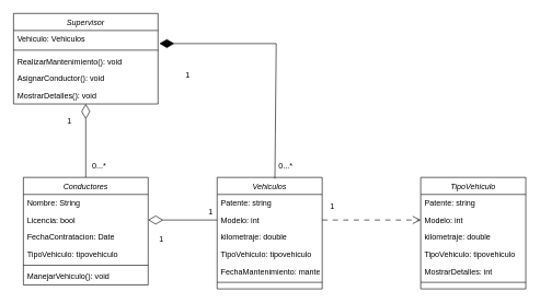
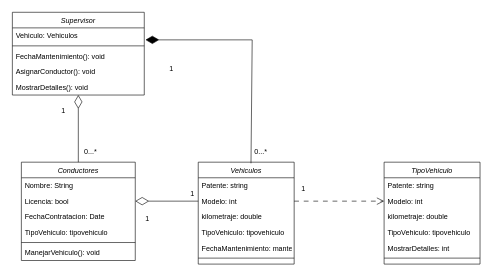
  <mxCell id="0" />
  <mxCell id="1" parent="0" />
  <mxCell id="2" value="Conductores" style="swimlane;fontStyle=2;align=center;verticalAlign=top;childLayout=stackLayout;horizontal=1;startSize=26;horizontalStack=0;resizeParent=1;resizeLast=0;collapsible=1;marginBottom=0;rounded=0;shadow=0;strokeWidth=1;" vertex="1" parent="1"><mxGeometry x="35" y="270" width="190" height="164" as="geometry"><mxRectangle x="230" y="140" width="160" height="26" as="alternateBounds" /></mxGeometry></mxCell>
  <mxCell id="3" value="Nombre: String" style="text;align=left;verticalAlign=top;spacingLeft=4;spacingRight=4;overflow=hidden;rotatable=0;points=[[0,0.5],[1,0.5]];portConstraint=eastwest;" vertex="1" parent="2"><mxGeometry y="26" width="190" height="26" as="geometry" /></mxCell>
  <mxCell id="4" value="Licencia: bool" style="text;align=left;verticalAlign=top;spacingLeft=4;spacingRight=4;overflow=hidden;rotatable=0;points=[[0,0.5],[1,0.5]];portConstraint=eastwest;rounded=0;shadow=0;html=0;" vertex="1" parent="2"><mxGeometry y="52" width="190" height="26" as="geometry" /></mxCell>
  <mxCell id="5" value="FechaContratacion: Date" style="text;align=left;verticalAlign=top;spacingLeft=4;spacingRight=4;overflow=hidden;rotatable=0;points=[[0,0.5],[1,0.5]];portConstraint=eastwest;rounded=0;shadow=0;html=0;" vertex="1" parent="2"><mxGeometry y="78" width="190" height="26" as="geometry" /></mxCell>
  <mxCell id="6" value="TipoVehiculo: tipovehiculo" style="text;align=left;verticalAlign=top;spacingLeft=4;spacingRight=4;overflow=hidden;rotatable=0;points=[[0,0.5],[1,0.5]];portConstraint=eastwest;" vertex="1" parent="2"><mxGeometry y="104" width="190" height="26" as="geometry" /></mxCell>
  <mxCell id="7" value="" style="line;html=1;strokeWidth=1;align=left;verticalAlign=middle;spacingTop=-1;spacingLeft=3;spacingRight=3;rotatable=0;labelPosition=right;points=[];portConstraint=eastwest;" vertex="1" parent="2"><mxGeometry y="130" width="190" height="8" as="geometry" /></mxCell>
  <mxCell id="8" value="ManejarVehiculo(): void" style="text;align=left;verticalAlign=top;spacingLeft=4;spacingRight=4;overflow=hidden;rotatable=0;points=[[0,0.5],[1,0.5]];portConstraint=eastwest;" vertex="1" parent="2"><mxGeometry y="138" width="190" height="26" as="geometry" /></mxCell>
  <mxCell id="9" value="Supervisor" style="swimlane;fontStyle=2;align=center;verticalAlign=top;childLayout=stackLayout;horizontal=1;startSize=26;horizontalStack=0;resizeParent=1;resizeLast=0;collapsible=1;marginBottom=0;rounded=0;shadow=0;strokeWidth=1;" vertex="1" parent="1"><mxGeometry x="20" y="20" width="220" height="138" as="geometry"><mxRectangle x="230" y="140" width="160" height="26" as="alternateBounds" /></mxGeometry></mxCell>
  <mxCell id="10" value="Vehiculo: Vehiculos " style="text;align=left;verticalAlign=top;spacingLeft=4;spacingRight=4;overflow=hidden;rotatable=0;points=[[0,0.5],[1,0.5]];portConstraint=eastwest;" vertex="1" parent="9"><mxGeometry y="26" width="220" height="26" as="geometry" /></mxCell>
  <mxCell id="11" value="" style="line;html=1;strokeWidth=1;align=left;verticalAlign=middle;spacingTop=-1;spacingLeft=3;spacingRight=3;rotatable=0;labelPosition=right;points=[];portConstraint=eastwest;" vertex="1" parent="9"><mxGeometry y="52" width="220" height="8" as="geometry" /></mxCell>
- <mxCell id="12" value="RealizarMantenimiento(): void" style="text;align=left;verticalAlign=top;spacingLeft=4;spacingRight=4;overflow=hidden;rotatable=0;points=[[0,0.5],[1,0.5]];portConstraint=eastwest;" vertex="1" parent="9"><mxGeometry y="60" width="220" height="26" as="geometry" /></mxCell>
+ <mxCell id="12" value="FechaMantenimiento(): void" style="text;align=left;verticalAlign=top;spacingLeft=4;spacingRight=4;overflow=hidden;rotatable=0;points=[[0,0.5],[1,0.5]];portConstraint=eastwest;" vertex="1" parent="9"><mxGeometry y="60" width="220" height="26" as="geometry" /></mxCell>
  <mxCell id="13" value="AsignarConductor(): void" style="text;align=left;verticalAlign=top;spacingLeft=4;spacingRight=4;overflow=hidden;rotatable=0;points=[[0,0.5],[1,0.5]];portConstraint=eastwest;" vertex="1" parent="9"><mxGeometry y="86" width="220" height="26" as="geometry" /></mxCell>
  <mxCell id="14" value="MostrarDetalles(): void" style="text;align=left;verticalAlign=top;spacingLeft=4;spacingRight=4;overflow=hidden;rotatable=0;points=[[0,0.5],[1,0.5]];portConstraint=eastwest;" vertex="1" parent="9"><mxGeometry y="112" width="220" height="26" as="geometry" /></mxCell>
  <mxCell id="15" value="Vehiculos" style="swimlane;fontStyle=2;align=center;verticalAlign=top;childLayout=stackLayout;horizontal=1;startSize=26;horizontalStack=0;resizeParent=1;resizeLast=0;collapsible=1;marginBottom=0;rounded=0;shadow=0;strokeWidth=1;" vertex="1" parent="1"><mxGeometry x="330" y="270" width="160" height="170" as="geometry"><mxRectangle x="230" y="140" width="160" height="26" as="alternateBounds" /></mxGeometry></mxCell>
  <mxCell id="16" value="Patente: string" style="text;align=left;verticalAlign=top;spacingLeft=4;spacingRight=4;overflow=hidden;rotatable=0;points=[[0,0.5],[1,0.5]];portConstraint=eastwest;" vertex="1" parent="15"><mxGeometry y="26" width="160" height="26" as="geometry" /></mxCell>
  <mxCell id="17" value="Modelo: int" style="text;align=left;verticalAlign=top;spacingLeft=4;spacingRight=4;overflow=hidden;rotatable=0;points=[[0,0.5],[1,0.5]];portConstraint=eastwest;rounded=0;shadow=0;html=0;" vertex="1" parent="15"><mxGeometry y="52" width="160" height="26" as="geometry" /></mxCell>
  <mxCell id="18" value="kilometraje: double" style="text;align=left;verticalAlign=top;spacingLeft=4;spacingRight=4;overflow=hidden;rotatable=0;points=[[0,0.5],[1,0.5]];portConstraint=eastwest;rounded=0;shadow=0;html=0;" vertex="1" parent="15"><mxGeometry y="78" width="160" height="26" as="geometry" /></mxCell>
  <mxCell id="19" value="TipoVehiculo: tipovehiculo" style="text;align=left;verticalAlign=top;spacingLeft=4;spacingRight=4;overflow=hidden;rotatable=0;points=[[0,0.5],[1,0.5]];portConstraint=eastwest;" vertex="1" parent="15"><mxGeometry y="104" width="160" height="26" as="geometry" /></mxCell>
  <mxCell id="20" value="FechaMantenimiento: mantenimiento" style="text;align=left;verticalAlign=top;spacingLeft=4;spacingRight=4;overflow=hidden;rotatable=0;points=[[0,0.5],[1,0.5]];portConstraint=eastwest;" vertex="1" parent="15"><mxGeometry y="130" width="160" height="26" as="geometry" /></mxCell>
  <mxCell id="21" value="" style="line;html=1;strokeWidth=1;align=left;verticalAlign=middle;spacingTop=-1;spacingLeft=3;spacingRight=3;rotatable=0;labelPosition=right;points=[];portConstraint=eastwest;" vertex="1" parent="15"><mxGeometry y="156" width="160" height="8" as="geometry" /></mxCell>
  <mxCell id="22" value="TipoVehiculo" style="swimlane;fontStyle=2;align=center;verticalAlign=top;childLayout=stackLayout;horizontal=1;startSize=26;horizontalStack=0;resizeParent=1;resizeLast=0;collapsible=1;marginBottom=0;rounded=0;shadow=0;strokeWidth=1;" vertex="1" parent="1"><mxGeometry x="640" y="270" width="160" height="170" as="geometry"><mxRectangle x="230" y="140" width="160" height="26" as="alternateBounds" /></mxGeometry></mxCell>
  <mxCell id="23" value="Patente: string" style="text;align=left;verticalAlign=top;spacingLeft=4;spacingRight=4;overflow=hidden;rotatable=0;points=[[0,0.5],[1,0.5]];portConstraint=eastwest;" vertex="1" parent="22"><mxGeometry y="26" width="160" height="26" as="geometry" /></mxCell>
  <mxCell id="24" value="Modelo: int" style="text;align=left;verticalAlign=top;spacingLeft=4;spacingRight=4;overflow=hidden;rotatable=0;points=[[0,0.5],[1,0.5]];portConstraint=eastwest;rounded=0;shadow=0;html=0;" vertex="1" parent="22"><mxGeometry y="52" width="160" height="26" as="geometry" /></mxCell>
  <mxCell id="25" value="kilometraje: double" style="text;align=left;verticalAlign=top;spacingLeft=4;spacingRight=4;overflow=hidden;rotatable=0;points=[[0,0.5],[1,0.5]];portConstraint=eastwest;rounded=0;shadow=0;html=0;" vertex="1" parent="22"><mxGeometry y="78" width="160" height="26" as="geometry" /></mxCell>
  <mxCell id="26" value="TipoVehiculo: tipovehiculo" style="text;align=left;verticalAlign=top;spacingLeft=4;spacingRight=4;overflow=hidden;rotatable=0;points=[[0,0.5],[1,0.5]];portConstraint=eastwest;" vertex="1" parent="22"><mxGeometry y="104" width="160" height="26" as="geometry" /></mxCell>
  <mxCell id="27" value="MostrarDetalles: int" style="text;align=left;verticalAlign=top;spacingLeft=4;spacingRight=4;overflow=hidden;rotatable=0;points=[[0,0.5],[1,0.5]];portConstraint=eastwest;" vertex="1" parent="22"><mxGeometry y="130" width="160" height="26" as="geometry" /></mxCell>
  <mxCell id="28" value="" style="line;html=1;strokeWidth=1;align=left;verticalAlign=middle;spacingTop=-1;spacingLeft=3;spacingRight=3;rotatable=0;labelPosition=right;points=[];portConstraint=eastwest;" vertex="1" parent="22"><mxGeometry y="156" width="160" height="8" as="geometry" /></mxCell>
  <mxCell id="29" value="" style="endArrow=diamondThin;html=1;rounded=0;entryX=0.5;entryY=1;entryDx=0;entryDy=0;exitX=0.5;exitY=0;exitDx=0;exitDy=0;endFill=0;endSize=20;" edge="1" parent="1" source="2" target="9"><mxGeometry width="50" height="50" relative="1" as="geometry"><mxPoint x="390" y="370" as="sourcePoint" /><mxPoint x="440" y="320" as="targetPoint" /></mxGeometry></mxCell>
  <mxCell id="30" value="1" style="text;html=1;align=center;verticalAlign=middle;resizable=0;points=[];autosize=1;strokeColor=none;fillColor=none;" vertex="1" parent="1"><mxGeometry x="90" y="170" width="30" height="30" as="geometry" /></mxCell>
  <mxCell id="31" value="0...*" style="text;html=1;align=center;verticalAlign=middle;resizable=0;points=[];autosize=1;strokeColor=none;fillColor=none;" vertex="1" parent="1"><mxGeometry x="130" y="238" width="40" height="30" as="geometry" /></mxCell>
  <mxCell id="32" value="1" style="text;html=1;align=center;verticalAlign=middle;resizable=0;points=[];autosize=1;strokeColor=none;fillColor=none;" vertex="1" parent="1"><mxGeometry x="270" y="100" width="30" height="30" as="geometry" /></mxCell>
  <mxCell id="33" value="0...*" style="text;html=1;align=center;verticalAlign=middle;resizable=0;points=[];autosize=1;strokeColor=none;fillColor=none;" vertex="1" parent="1"><mxGeometry x="414" y="238" width="40" height="30" as="geometry" /></mxCell>
  <mxCell id="34" value="" style="endArrow=open;html=1;rounded=0;entryX=0;entryY=0.5;entryDx=0;entryDy=0;exitX=1;exitY=0.5;exitDx=0;exitDy=0;dashed=1;dashPattern=8 8;endFill=0;endSize=10;" edge="1" parent="1" source="17" target="24"><mxGeometry width="50" height="50" relative="1" as="geometry"><mxPoint x="390" y="270" as="sourcePoint" /><mxPoint x="440" y="220" as="targetPoint" /></mxGeometry></mxCell>
  <mxCell id="35" value="1" style="text;html=1;align=center;verticalAlign=middle;resizable=0;points=[];autosize=1;strokeColor=none;fillColor=none;" vertex="1" parent="1"><mxGeometry x="490" y="300" width="30" height="30" as="geometry" /></mxCell>
  <mxCell id="36" value="" style="endArrow=none;html=1;rounded=0;exitX=1;exitY=0.5;exitDx=0;exitDy=0;entryX=0;entryY=0.5;entryDx=0;entryDy=0;endFill=0;endSize=20;startArrow=diamondThin;startFill=0;targetPerimeterSpacing=20;sourcePerimeterSpacing=19;startSize=20;" edge="1" parent="1" source="4" target="17"><mxGeometry width="50" height="50" relative="1" as="geometry"><mxPoint x="390" y="270" as="sourcePoint" /><mxPoint x="440" y="220" as="targetPoint" /></mxGeometry></mxCell>
  <mxCell id="37" value="1" style="text;html=1;align=center;verticalAlign=middle;resizable=0;points=[];autosize=1;strokeColor=none;fillColor=none;" vertex="1" parent="1"><mxGeometry x="305" y="308" width="30" height="30" as="geometry" /></mxCell>
  <mxCell id="38" value="1" style="text;html=1;align=center;verticalAlign=middle;resizable=0;points=[];autosize=1;strokeColor=none;fillColor=none;" vertex="1" parent="1"><mxGeometry x="230" y="350" width="30" height="30" as="geometry" /></mxCell>
  <mxCell id="39" value="" style="endArrow=diamondThin;html=1;rounded=0;entryX=1.009;entryY=0.769;entryDx=0;entryDy=0;entryPerimeter=0;exitX=0.55;exitY=0.011;exitDx=0;exitDy=0;exitPerimeter=0;endFill=1;startSize=6;sourcePerimeterSpacing=0;targetPerimeterSpacing=0;endSize=20;" edge="1" parent="1" source="15" target="10"><mxGeometry width="50" height="50" relative="1" as="geometry"><mxPoint x="390" y="270" as="sourcePoint" /><mxPoint x="440" y="220" as="targetPoint" /><Array as="points"><mxPoint x="420" y="66" /></Array></mxGeometry></mxCell>
